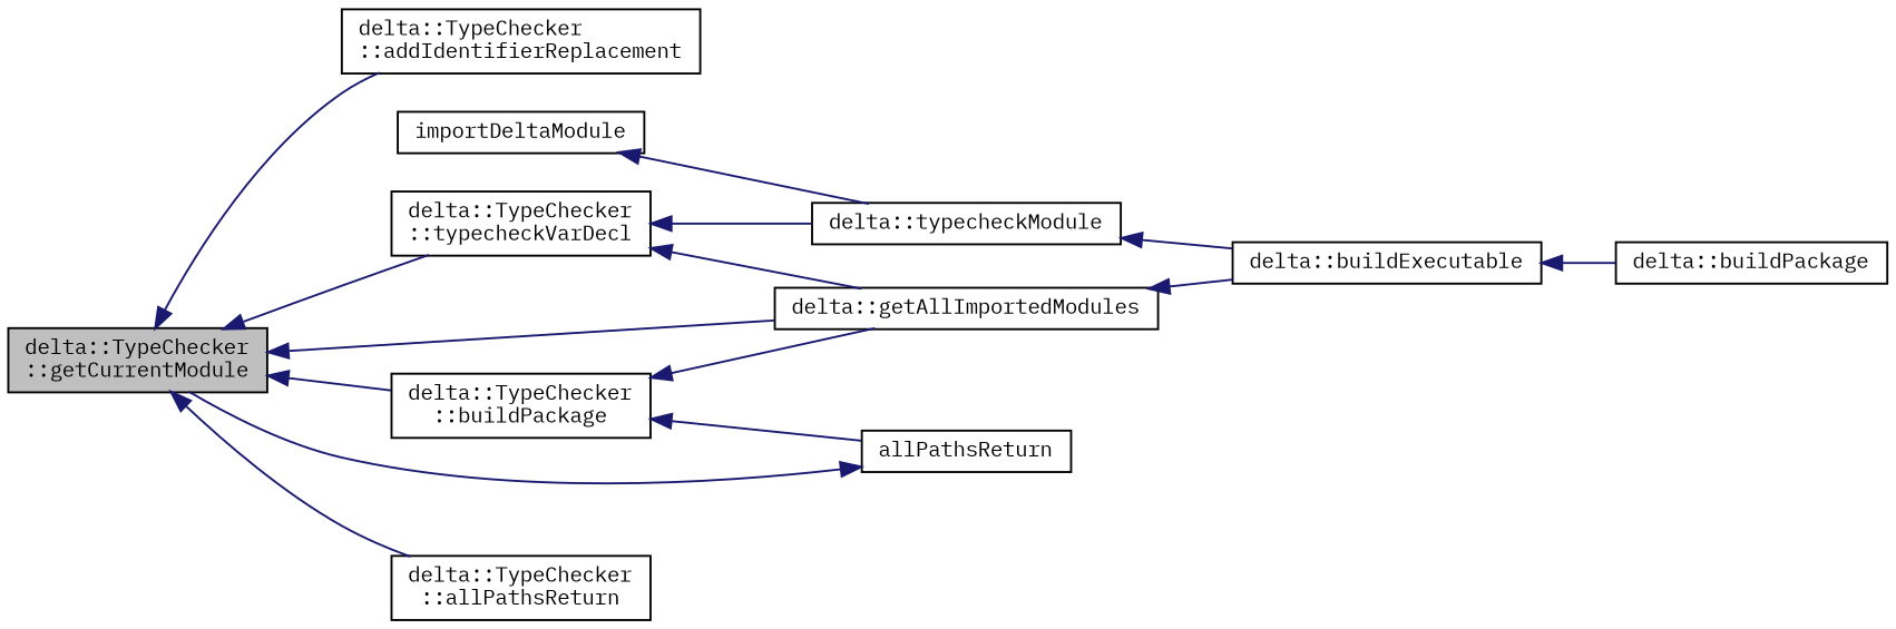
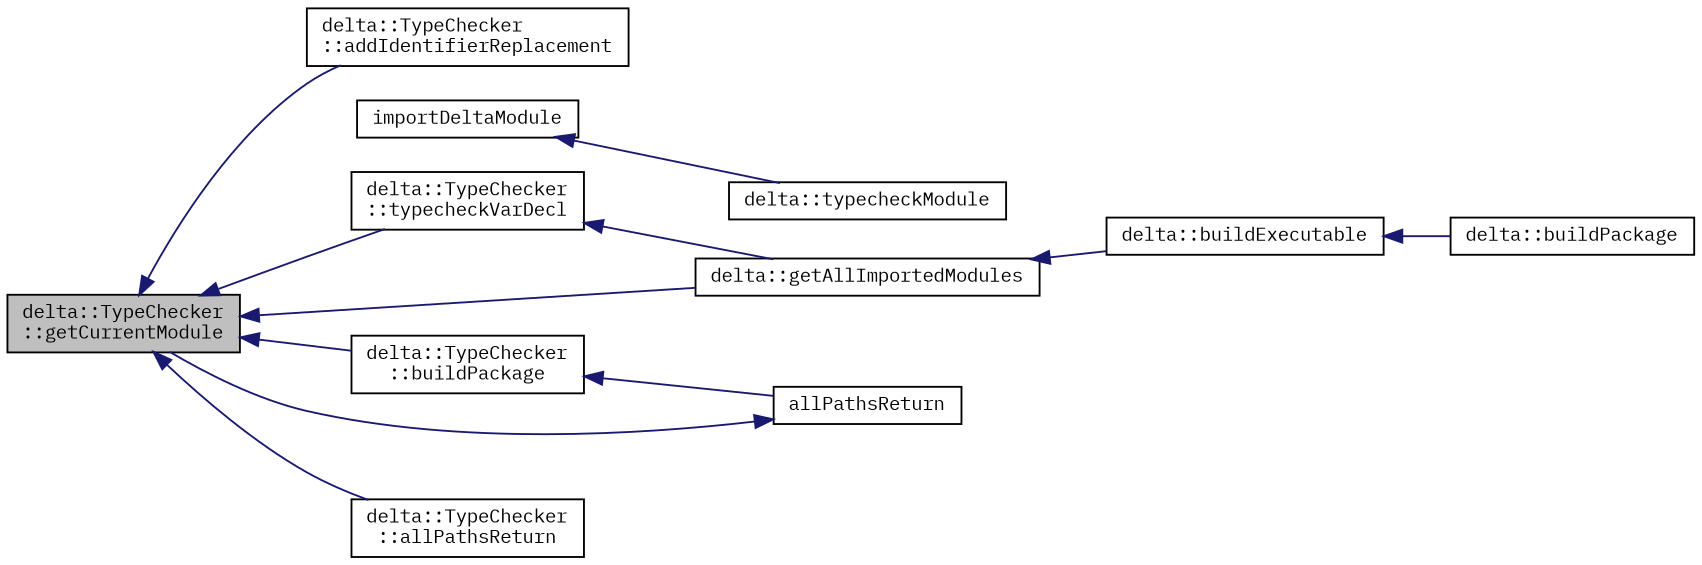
  digraph {
    fontname="IBM Plex Mono"
    rankdir=LR
    node [color=black fillcolor=white fontname="IBM Plex Mono" fontsize=10 shape=record style=filled]
    edge [color=midnightblue dir=back fontname="IBM Plex Mono" fontsize=10 labelfontname=Helvetica labelfontsize=10 style=solid]
    n1 [fillcolor=grey75 fontcolor=black height=0.2 label="delta::TypeChecker\l::getCurrentModule" width=0.4]
    n2 [height=0.2 label="delta::getAllImportedModules" width=0.4]
    n3 [height=0.2 label="delta::TypeChecker\l::allPathsReturn" width=0.4]
    n4 [height=0.2 label="delta::TypeChecker\l::addIdentifierReplacement" width=0.4]
    n5 [height=0.2 label="delta::TypeChecker\l::buildPackage" width=0.4]
    n6 [height=0.2 label="delta::TypeChecker\l::typecheckVarDecl" width=0.4]
    n7 [height=0.2 label="delta::buildExecutable" width=0.4]
    n8 [height=0.2 label=allPathsReturn width=0.4]
    n9 [height=0.2 label="delta::typecheckModule" width=0.4]
    n10 [height=0.2 label="delta::buildPackage" width=0.4]
    n11 [height=0.2 label=importDeltaModule width=0.4]
    n1 -> n2
    n1 -> n3
    n1 -> n4
    n1 -> n5
    n1 -> n6
    n2 -> n7
-   n5 -> n2
    n5 -> n8
    n6 -> n2
-   n6 -> n9
    n7 -> n10
    n8 -> n1
-   n9 -> n7
    n11 -> n9
  }
